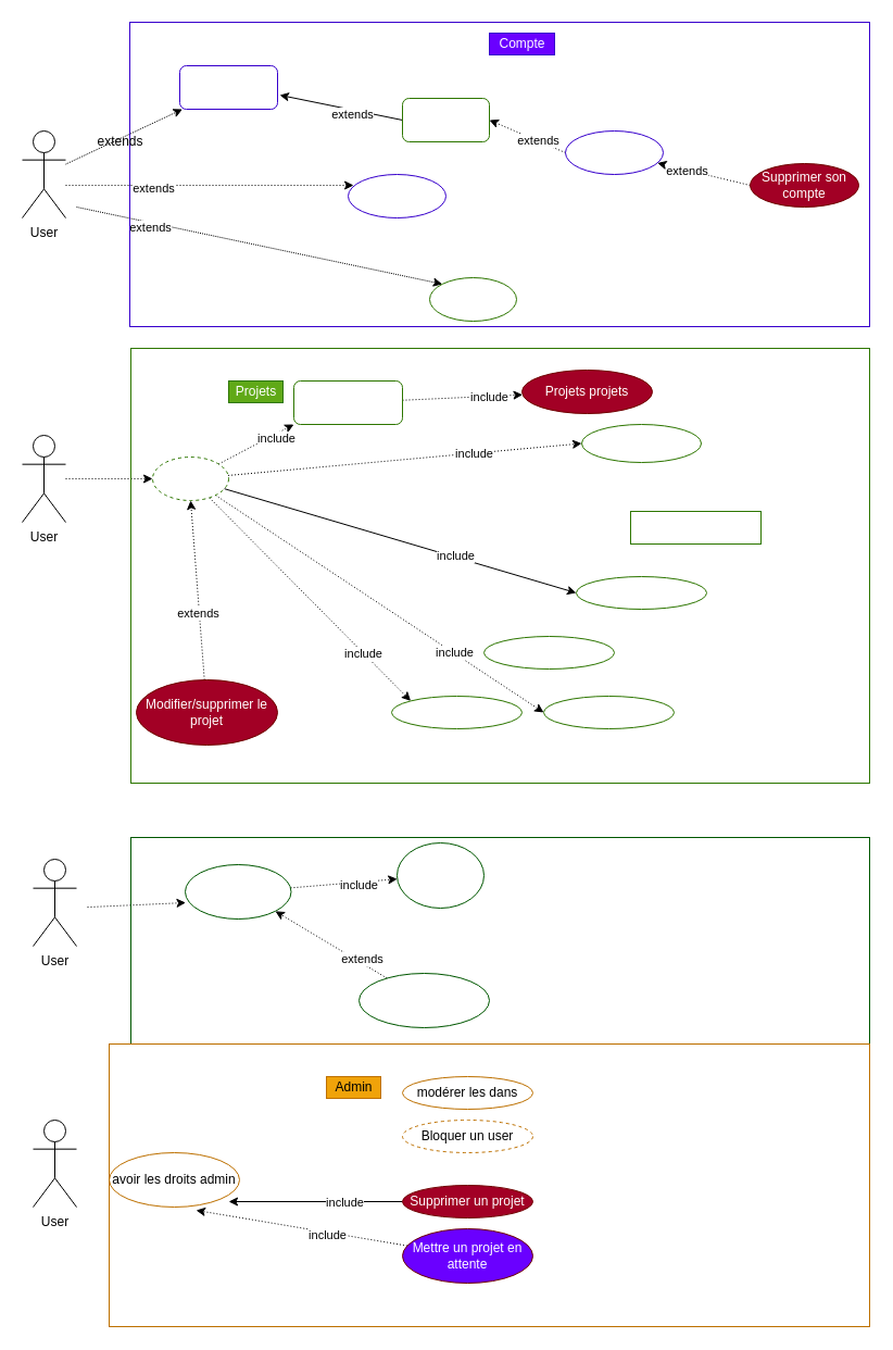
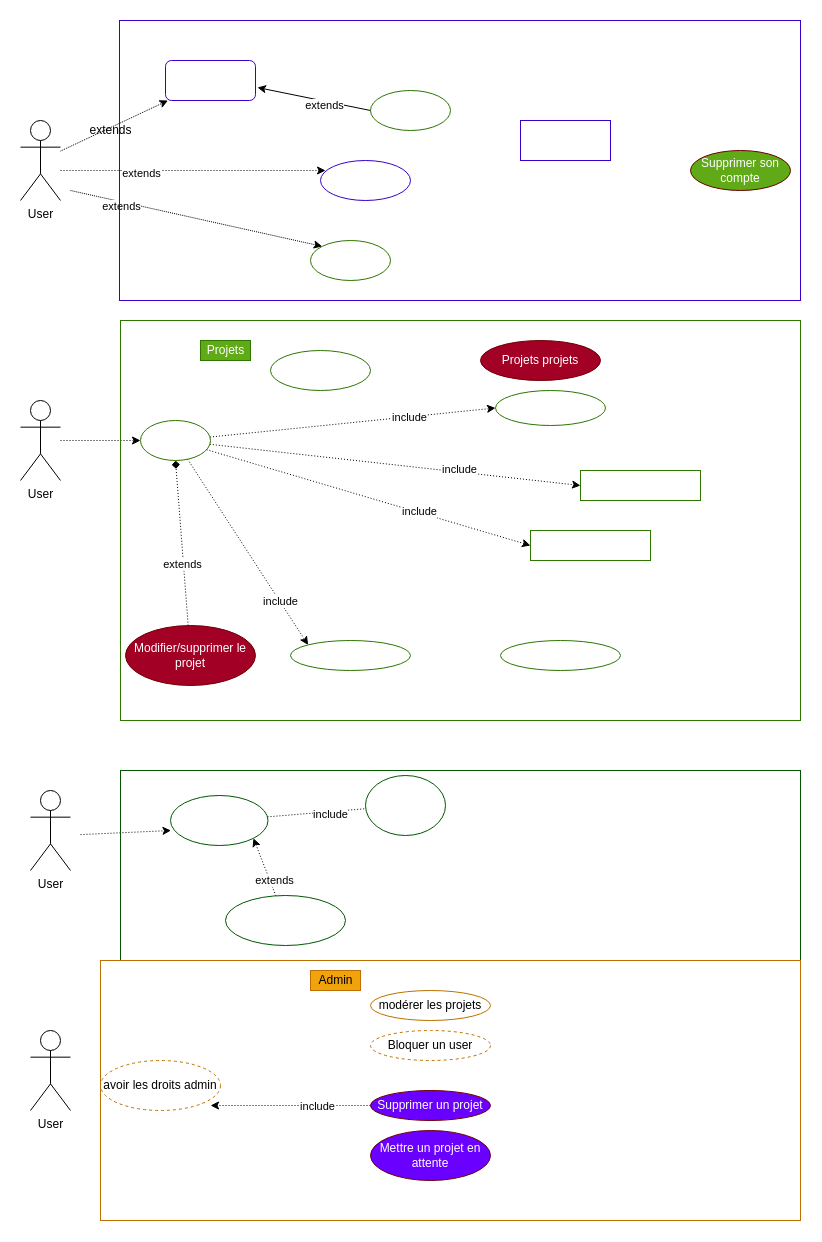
  <mxCell id="0" />
  <mxCell id="1" parent="0" />
  <mxCell id="2" style="edgeStyle=none;html=1;dashed=1;dashPattern=1 1;" edge="1" parent="1" source="7" target="9"><mxGeometry relative="1" as="geometry" /></mxCell>
  <mxCell id="3" style="edgeStyle=none;html=1;entryX=0;entryY=0;entryDx=0;entryDy=0;dashed=1;dashPattern=1 1;" edge="1" parent="1" target="31"><mxGeometry relative="1" as="geometry"><mxPoint x="70" y="190" as="sourcePoint" /></mxGeometry></mxCell>
  <mxCell id="4" value="extends" style="edgeLabel;html=1;align=center;verticalAlign=middle;resizable=0;points=[];" vertex="1" connectable="0" parent="3"><mxGeometry x="-0.596" y="-3" relative="1" as="geometry"><mxPoint y="1" as="offset" /></mxGeometry></mxCell>
  <mxCell id="5" style="edgeStyle=none;html=1;entryX=0.056;entryY=0.25;entryDx=0;entryDy=0;entryPerimeter=0;dashed=1;dashPattern=1 2;" edge="1" parent="1" target="10"><mxGeometry relative="1" as="geometry"><mxPoint x="60" y="170" as="sourcePoint" /></mxGeometry></mxCell>
  <mxCell id="6" value="extends" style="edgeLabel;html=1;align=center;verticalAlign=middle;resizable=0;points=[];" vertex="1" connectable="0" parent="5"><mxGeometry x="-0.4" y="-2" relative="1" as="geometry"><mxPoint as="offset" /></mxGeometry></mxCell>
  <mxCell id="7" value="User&lt;br&gt;" style="shape=umlActor;verticalLabelPosition=bottom;verticalAlign=top;html=1;outlineConnect=0;" vertex="1" parent="1"><mxGeometry x="20" y="120" width="40" height="80" as="geometry" /></mxCell>
  <mxCell id="8" value="" style="rounded=0;whiteSpace=wrap;html=1;fillColor=none;fontColor=#ffffff;strokeColor=#3700CC;gradientColor=none;" vertex="1" parent="1"><mxGeometry x="119" y="20" width="681" height="280" as="geometry" /></mxCell>
  <mxCell id="9" value="Se connecter" style="whiteSpace=wrap;html=1;fillColor=none;fontColor=#ffffff;strokeColor=#3700CC;rounded=1;" vertex="1" parent="1"><mxGeometry x="165" y="60" width="90" height="40" as="geometry" /></mxCell>
  <mxCell id="10" value="Être un compte" style="ellipse;whiteSpace=wrap;html=1;fillColor=none;fontColor=#ffffff;strokeColor=#3700CC;" vertex="1" parent="1"><mxGeometry x="320" y="160" width="90" height="40" as="geometry" /></mxCell>
- <mxCell id="11" style="edgeStyle=none;html=1;entryX=0;entryY=1;entryDx=0;entryDy=0;dashed=1;dashPattern=1 2;" edge="1" parent="1" source="23" target="40"><mxGeometry relative="1" as="geometry" /></mxCell>
- <mxCell id="12" value="include" style="edgeLabel;html=1;align=center;verticalAlign=middle;resizable=0;points=[];" vertex="1" connectable="0" parent="11"><mxGeometry x="0.491" y="-4" relative="1" as="geometry"><mxPoint as="offset" /></mxGeometry></mxCell>
  <mxCell id="13" style="edgeStyle=none;html=1;entryX=0;entryY=0.5;entryDx=0;entryDy=0;dashed=1;dashPattern=1 2;" edge="1" parent="1" source="23" target="41"><mxGeometry relative="1" as="geometry" /></mxCell>
  <mxCell id="14" value="include" style="edgeLabel;html=1;align=center;verticalAlign=middle;resizable=0;points=[];" vertex="1" connectable="0" parent="13"><mxGeometry x="0.392" relative="1" as="geometry"><mxPoint as="offset" /></mxGeometry></mxCell>
- <mxCell id="17" style="edgeStyle=none;html=1;entryX=0;entryY=0.5;entryDx=0;entryDy=0;dashed=0;dashPattern=1 2;" edge="1" parent="1" source="23" target="43"><mxGeometry relative="1" as="geometry" /></mxCell>
+ <mxCell id="15" style="edgeStyle=none;html=1;entryX=0;entryY=0.5;entryDx=0;entryDy=0;dashed=1;dashPattern=1 2;" edge="1" parent="1" source="23" target="42"><mxGeometry relative="1" as="geometry" /></mxCell>
+ <mxCell id="16" value="include" style="edgeLabel;html=1;align=center;verticalAlign=middle;resizable=0;points=[];" vertex="1" connectable="0" parent="15"><mxGeometry x="0.347" y="3" relative="1" as="geometry"><mxPoint x="-1" as="offset" /></mxGeometry></mxCell>
+ <mxCell id="17" style="edgeStyle=none;html=1;entryX=0;entryY=0.5;entryDx=0;entryDy=0;dashed=1;dashPattern=1 2;" edge="1" parent="1" source="23" target="43"><mxGeometry relative="1" as="geometry" /></mxCell>
  <mxCell id="18" value="include" style="edgeLabel;html=1;align=center;verticalAlign=middle;resizable=0;points=[];" vertex="1" connectable="0" parent="17"><mxGeometry x="0.306" y="1" relative="1" as="geometry"><mxPoint as="offset" /></mxGeometry></mxCell>
- <mxCell id="19" style="edgeStyle=none;html=1;entryX=0;entryY=0.5;entryDx=0;entryDy=0;dashed=1;dashPattern=1 2;" edge="1" parent="1" source="23" target="45"><mxGeometry relative="1" as="geometry" /></mxCell>
- <mxCell id="20" value="include" style="edgeLabel;html=1;align=center;verticalAlign=middle;resizable=0;points=[];" vertex="1" connectable="0" parent="19"><mxGeometry x="0.446" relative="1" as="geometry"><mxPoint x="1" as="offset" /></mxGeometry></mxCell>
  <mxCell id="21" style="edgeStyle=none;html=1;entryX=0;entryY=0;entryDx=0;entryDy=0;dashed=1;dashPattern=1 2;" edge="1" parent="1" source="23" target="61"><mxGeometry relative="1" as="geometry" /></mxCell>
  <mxCell id="22" value="include" style="edgeLabel;html=1;align=center;verticalAlign=middle;resizable=0;points=[];" vertex="1" connectable="0" parent="21"><mxGeometry x="0.53" relative="1" as="geometry"><mxPoint as="offset" /></mxGeometry></mxCell>
- <mxCell id="23" value="Créer un projet" style="ellipse;whiteSpace=wrap;html=1;fillColor=none;fontColor=#ffffff;strokeColor=#2D7600;dashed=1;" vertex="1" parent="1"><mxGeometry x="140" y="420" width="70" height="40" as="geometry" /></mxCell>
- <mxCell id="24" style="edgeStyle=none;html=1;exitX=0;exitY=0.5;exitDx=0;exitDy=0;entryX=1;entryY=0.5;entryDx=0;entryDy=0;dashed=1;dashPattern=1 2;" edge="1" parent="1" source="26" target="34"><mxGeometry relative="1" as="geometry" /></mxCell>
- <mxCell id="25" value="extends" style="edgeLabel;html=1;align=center;verticalAlign=middle;resizable=0;points=[];" vertex="1" connectable="0" parent="24"><mxGeometry x="-0.272" y="-1" relative="1" as="geometry"><mxPoint as="offset" /></mxGeometry></mxCell>
- <mxCell id="26" value="Modifier son compte" style="ellipse;whiteSpace=wrap;html=1;fillColor=none;fontColor=#ffffff;strokeColor=#3700CC;" vertex="1" parent="1"><mxGeometry x="520" y="120" width="90" height="40" as="geometry" /></mxCell>
- <mxCell id="27" style="edgeStyle=none;html=1;exitX=0;exitY=0.5;exitDx=0;exitDy=0;dashed=1;dashPattern=1 2;" edge="1" parent="1" source="29" target="26"><mxGeometry relative="1" as="geometry" /></mxCell>
- <mxCell id="28" value="extends" style="edgeLabel;html=1;align=center;verticalAlign=middle;resizable=0;points=[];" vertex="1" connectable="0" parent="27"><mxGeometry x="0.376" y="1" relative="1" as="geometry"><mxPoint as="offset" /></mxGeometry></mxCell>
- <mxCell id="29" value="Supprimer son compte" style="ellipse;whiteSpace=wrap;html=1;fillColor=#a20025;fontColor=#ffffff;strokeColor=#6F0000;" vertex="1" parent="1"><mxGeometry x="690" y="150" width="100" height="40" as="geometry" /></mxCell>
- <mxCell id="30" value="Compte" style="text;html=1;resizable=0;autosize=1;align=center;verticalAlign=middle;points=[];fillColor=#6a00ff;strokeColor=#3700CC;rounded=0;fontColor=#ffffff;" vertex="1" parent="1"><mxGeometry x="450" y="30" width="60" height="20" as="geometry" /></mxCell>
- <mxCell id="31" value="Voir projets existants" style="ellipse;whiteSpace=wrap;html=1;fillColor=none;fontColor=#ffffff;strokeColor=#2D7600;" vertex="1" parent="1"><mxGeometry x="395" y="255" width="80" height="40" as="geometry" /></mxCell>
+ <mxCell id="23" value="Créer un projet" style="ellipse;whiteSpace=wrap;html=1;fillColor=none;fontColor=#ffffff;strokeColor=#2D7600;" vertex="1" parent="1"><mxGeometry x="140" y="420" width="70" height="40" as="geometry" /></mxCell>
+ <mxCell id="26" value="Modifier son compte" style="whiteSpace=wrap;html=1;fillColor=none;fontColor=#ffffff;strokeColor=#3700CC;rounded=0;" vertex="1" parent="1"><mxGeometry x="520" y="120" width="90" height="40" as="geometry" /></mxCell>
+ <mxCell id="29" value="Supprimer son compte" style="ellipse;whiteSpace=wrap;html=1;fillColor=#60a917;fontColor=#ffffff;strokeColor=#6F0000;" vertex="1" parent="1"><mxGeometry x="690" y="150" width="100" height="40" as="geometry" /></mxCell>
+ <mxCell id="31" value="Voir projets existants" style="ellipse;whiteSpace=wrap;html=1;fillColor=none;fontColor=#ffffff;strokeColor=#2D7600;" vertex="1" parent="1"><mxGeometry x="310" y="240" width="80" height="40" as="geometry" /></mxCell>
  <mxCell id="32" style="edgeStyle=none;html=1;exitX=0;exitY=0.5;exitDx=0;exitDy=0;dashed=0;dashPattern=1 2;entryX=1.022;entryY=0.675;entryDx=0;entryDy=0;entryPerimeter=0;" edge="1" parent="1" source="34" target="9"><mxGeometry relative="1" as="geometry" /></mxCell>
  <mxCell id="33" value="extends" style="edgeLabel;html=1;align=center;verticalAlign=middle;resizable=0;points=[];" vertex="1" connectable="0" parent="32"><mxGeometry x="-0.184" y="4" relative="1" as="geometry"><mxPoint as="offset" /></mxGeometry></mxCell>
- <mxCell id="34" value="Voir ses projets" style="whiteSpace=wrap;html=1;fillColor=none;fontColor=#ffffff;strokeColor=#2D7600;rounded=1;" vertex="1" parent="1"><mxGeometry x="370" y="90" width="80" height="40" as="geometry" /></mxCell>
+ <mxCell id="34" value="Voir ses projets" style="ellipse;whiteSpace=wrap;html=1;fillColor=none;fontColor=#ffffff;strokeColor=#2D7600;" vertex="1" parent="1"><mxGeometry x="370" y="90" width="80" height="40" as="geometry" /></mxCell>
  <mxCell id="35" value="extends" style="text;html=1;align=center;verticalAlign=middle;resizable=0;points=[];autosize=1;strokeColor=none;fillColor=none;" vertex="1" parent="1"><mxGeometry x="80" y="120" width="60" height="20" as="geometry" /></mxCell>
  <mxCell id="36" style="edgeStyle=none;html=1;dashed=1;dashPattern=1 2;entryX=0;entryY=0.5;entryDx=0;entryDy=0;" edge="1" parent="1" source="37" target="23"><mxGeometry relative="1" as="geometry"><mxPoint x="120" y="455" as="targetPoint" /></mxGeometry></mxCell>
  <mxCell id="37" value="User&lt;br&gt;" style="shape=umlActor;verticalLabelPosition=bottom;verticalAlign=top;html=1;outlineConnect=0;" vertex="1" parent="1"><mxGeometry x="20" y="400" width="40" height="80" as="geometry" /></mxCell>
- <mxCell id="38" style="edgeStyle=none;html=1;dashed=1;dashPattern=1 2;" edge="1" parent="1" source="40" target="55"><mxGeometry relative="1" as="geometry" /></mxCell>
- <mxCell id="39" value="include" style="edgeLabel;html=1;align=center;verticalAlign=middle;resizable=0;points=[];" vertex="1" connectable="0" parent="38"><mxGeometry x="0.449" relative="1" as="geometry"><mxPoint as="offset" /></mxGeometry></mxCell>
- <mxCell id="40" value="Être connecté" style="whiteSpace=wrap;html=1;fillColor=none;fontColor=#ffffff;strokeColor=#2D7600;rounded=1;" vertex="1" parent="1"><mxGeometry x="270" y="350" width="100" height="40" as="geometry" /></mxCell>
- <mxCell id="41" value="Définir date de fin&amp;nbsp;" style="ellipse;whiteSpace=wrap;html=1;fillColor=none;fontColor=#ffffff;strokeColor=#2D7600;" vertex="1" parent="1"><mxGeometry x="535" y="390" width="110" height="35" as="geometry" /></mxCell>
+ <mxCell id="40" value="Être connecté" style="ellipse;whiteSpace=wrap;html=1;fillColor=none;fontColor=#ffffff;strokeColor=#2D7600;" vertex="1" parent="1"><mxGeometry x="270" y="350" width="100" height="40" as="geometry" /></mxCell>
+ <mxCell id="41" value="Définir date de fin&amp;nbsp;" style="ellipse;whiteSpace=wrap;html=1;fillColor=none;fontColor=#ffffff;strokeColor=#2D7600;" vertex="1" parent="1"><mxGeometry x="495" y="390" width="110" height="35" as="geometry" /></mxCell>
  <mxCell id="42" value="Montant minimum" style="whiteSpace=wrap;html=1;fillColor=none;fontColor=#ffffff;strokeColor=#2D7600;rounded=0;" vertex="1" parent="1"><mxGeometry x="580" y="470" width="120" height="30" as="geometry" /></mxCell>
- <mxCell id="43" value="Description" style="ellipse;whiteSpace=wrap;html=1;fillColor=none;fontColor=#ffffff;strokeColor=#2D7600;" vertex="1" parent="1"><mxGeometry x="530" y="530" width="120" height="30" as="geometry" /></mxCell>
- <mxCell id="44" value="Photos" style="ellipse;whiteSpace=wrap;html=1;fillColor=none;fontColor=#ffffff;strokeColor=#2D7600;" vertex="1" parent="1"><mxGeometry x="445" y="585" width="120" height="30" as="geometry" /></mxCell>
+ <mxCell id="43" value="Description" style="whiteSpace=wrap;html=1;fillColor=none;fontColor=#ffffff;strokeColor=#2D7600;rounded=0;" vertex="1" parent="1"><mxGeometry x="530" y="530" width="120" height="30" as="geometry" /></mxCell>
  <mxCell id="45" value="Contreparties" style="ellipse;whiteSpace=wrap;html=1;fillColor=none;fontColor=#ffffff;strokeColor=#2D7600;" vertex="1" parent="1"><mxGeometry x="500" y="640" width="120" height="30" as="geometry" /></mxCell>
- <mxCell id="46" style="edgeStyle=none;html=1;dashed=1;dashPattern=1 2;entryX=0.5;entryY=1;entryDx=0;entryDy=0;" edge="1" parent="1" source="48" target="23"><mxGeometry relative="1" as="geometry"><mxPoint x="180" y="470" as="targetPoint" /></mxGeometry></mxCell>
+ <mxCell id="46" style="edgeStyle=none;html=1;dashed=1;dashPattern=1 2;entryX=0.5;entryY=1;entryDx=0;entryDy=0;endArrow=diamond;" edge="1" parent="1" source="48" target="23"><mxGeometry relative="1" as="geometry"><mxPoint x="180" y="470" as="targetPoint" /></mxGeometry></mxCell>
  <mxCell id="47" value="extends" style="edgeLabel;html=1;align=center;verticalAlign=middle;resizable=0;points=[];" vertex="1" connectable="0" parent="46"><mxGeometry x="-0.255" y="1" relative="1" as="geometry"><mxPoint as="offset" /></mxGeometry></mxCell>
  <mxCell id="48" value="Modifier/supprimer le projet" style="ellipse;whiteSpace=wrap;html=1;fillColor=#a20025;fontColor=#ffffff;strokeColor=#6F0000;" vertex="1" parent="1"><mxGeometry x="125" y="625" width="130" height="60" as="geometry" /></mxCell>
- <mxCell id="49" value="Projets" style="text;html=1;resizable=0;autosize=1;align=center;verticalAlign=middle;points=[];fillColor=#60a917;strokeColor=#2D7600;rounded=0;fontColor=#ffffff;" vertex="1" parent="1"><mxGeometry x="210" y="350" width="50" height="20" as="geometry" /></mxCell>
+ <mxCell id="49" value="Projets" style="text;html=1;resizable=0;autosize=1;align=center;verticalAlign=middle;points=[];fillColor=#60a917;strokeColor=#2D7600;rounded=0;fontColor=#ffffff;" vertex="1" parent="1"><mxGeometry x="200" y="340" width="50" height="20" as="geometry" /></mxCell>
  <mxCell id="50" style="edgeStyle=none;html=1;entryX=0.005;entryY=0.7;entryDx=0;entryDy=0;entryPerimeter=0;dashed=1;dashPattern=1 2;" edge="1" parent="1" target="54"><mxGeometry relative="1" as="geometry"><mxPoint x="80" y="834.095" as="sourcePoint" /></mxGeometry></mxCell>
  <mxCell id="51" value="User&lt;br&gt;" style="shape=umlActor;verticalLabelPosition=bottom;verticalAlign=top;html=1;outlineConnect=0;" vertex="1" parent="1"><mxGeometry x="30" y="790" width="40" height="80" as="geometry" /></mxCell>
- <mxCell id="52" style="edgeStyle=none;html=1;dashed=1;dashPattern=1 2;" edge="1" parent="1" source="54" target="57"><mxGeometry relative="1" as="geometry" /></mxCell>
+ <mxCell id="52" style="edgeStyle=none;html=1;dashed=1;dashPattern=1 2;endArrow=none;" edge="1" parent="1" source="54" target="57"><mxGeometry relative="1" as="geometry" /></mxCell>
  <mxCell id="53" value="include" style="edgeLabel;html=1;align=center;verticalAlign=middle;resizable=0;points=[];" vertex="1" connectable="0" parent="52"><mxGeometry x="0.286" y="-2" relative="1" as="geometry"><mxPoint as="offset" /></mxGeometry></mxCell>
  <mxCell id="54" value="Investir dans un admin" style="ellipse;whiteSpace=wrap;html=1;fillColor=none;fontColor=#ffffff;strokeColor=#005700;" vertex="1" parent="1"><mxGeometry x="170" y="795" width="97.5" height="50" as="geometry" /></mxCell>
  <mxCell id="55" value="Projets projets" style="ellipse;whiteSpace=wrap;html=1;fillColor=#a20025;fontColor=#ffffff;strokeColor=#6F0000;" vertex="1" parent="1"><mxGeometry x="480" y="340" width="120" height="40" as="geometry" /></mxCell>
  <mxCell id="56" value="" style="rounded=0;whiteSpace=wrap;html=1;fillColor=none;fontColor=#ffffff;strokeColor=#2D7600;" vertex="1" parent="1"><mxGeometry x="120" y="320" width="680" height="400" as="geometry" /></mxCell>
  <mxCell id="57" value="Recevoir contrepartie" style="ellipse;whiteSpace=wrap;html=1;fillColor=none;fontColor=#ffffff;strokeColor=#005700;" vertex="1" parent="1"><mxGeometry x="365" y="775" width="80" height="60" as="geometry" /></mxCell>
  <mxCell id="58" style="edgeStyle=none;html=1;entryX=1;entryY=1;entryDx=0;entryDy=0;dashed=1;dashPattern=1 2;" edge="1" parent="1" source="60" target="54"><mxGeometry relative="1" as="geometry" /></mxCell>
  <mxCell id="59" value="extends" style="edgeLabel;html=1;align=center;verticalAlign=middle;resizable=0;points=[];" vertex="1" connectable="0" parent="58"><mxGeometry x="-0.516" y="-4" relative="1" as="geometry"><mxPoint as="offset" /></mxGeometry></mxCell>
- <mxCell id="60" value="Voir les projets où investissement" style="ellipse;whiteSpace=wrap;html=1;fillColor=none;fontColor=#ffffff;strokeColor=#005700;" vertex="1" parent="1"><mxGeometry x="330" y="895" width="120" height="50" as="geometry" /></mxCell>
- <mxCell id="61" value="définir contreparties" style="ellipse;whiteSpace=wrap;html=1;fillColor=none;fontColor=#ffffff;strokeColor=#2D7600;" vertex="1" parent="1"><mxGeometry x="360" y="640" width="120" height="30" as="geometry" /></mxCell>
+ <mxCell id="60" value="Voir les projets où investissement" style="ellipse;whiteSpace=wrap;html=1;fillColor=none;fontColor=#ffffff;strokeColor=#005700;" vertex="1" parent="1"><mxGeometry x="225" y="895" width="120" height="50" as="geometry" /></mxCell>
+ <mxCell id="61" value="définir contreparties" style="ellipse;whiteSpace=wrap;html=1;fillColor=none;fontColor=#ffffff;strokeColor=#2D7600;" vertex="1" parent="1"><mxGeometry x="290" y="640" width="120" height="30" as="geometry" /></mxCell>
  <mxCell id="62" value="" style="rounded=0;whiteSpace=wrap;html=1;fillColor=none;fontColor=#ffffff;strokeColor=#005700;" vertex="1" parent="1"><mxGeometry x="120" y="770" width="680" height="190" as="geometry" /></mxCell>
  <mxCell id="63" value="User&lt;br&gt;" style="shape=umlActor;verticalLabelPosition=bottom;verticalAlign=top;html=1;outlineConnect=0;" vertex="1" parent="1"><mxGeometry x="30" y="1030" width="40" height="80" as="geometry" /></mxCell>
- <mxCell id="64" value="modérer les dans" style="ellipse;whiteSpace=wrap;html=1;fillColor=none;fontColor=#000000;strokeColor=#BD7000;" vertex="1" parent="1"><mxGeometry x="370" y="990" width="120" height="30" as="geometry" /></mxCell>
- <mxCell id="65" value="avoir les droits admin" style="ellipse;whiteSpace=wrap;html=1;fillColor=none;fontColor=#000000;strokeColor=#BD7000;" vertex="1" parent="1"><mxGeometry x="100" y="1060" width="120" height="50" as="geometry" /></mxCell>
+ <mxCell id="64" value="modérer les projets" style="ellipse;whiteSpace=wrap;html=1;fillColor=none;fontColor=#000000;strokeColor=#BD7000;" vertex="1" parent="1"><mxGeometry x="370" y="990" width="120" height="30" as="geometry" /></mxCell>
+ <mxCell id="65" value="avoir les droits admin" style="ellipse;whiteSpace=wrap;html=1;fillColor=none;fontColor=#000000;strokeColor=#BD7000;dashed=1;" vertex="1" parent="1"><mxGeometry x="100" y="1060" width="120" height="50" as="geometry" /></mxCell>
  <mxCell id="66" value="Bloquer un user" style="ellipse;whiteSpace=wrap;html=1;fillColor=none;fontColor=#000000;strokeColor=#BD7000;dashed=1;" vertex="1" parent="1"><mxGeometry x="370" y="1030" width="120" height="30" as="geometry" /></mxCell>
- <mxCell id="67" style="edgeStyle=none;html=1;entryX=0.917;entryY=0.9;entryDx=0;entryDy=0;entryPerimeter=0;dashed=0;dashPattern=1 2;" edge="1" parent="1" source="69" target="65"><mxGeometry relative="1" as="geometry" /></mxCell>
+ <mxCell id="67" style="edgeStyle=none;html=1;entryX=0.917;entryY=0.9;entryDx=0;entryDy=0;entryPerimeter=0;dashed=1;dashPattern=1 2;" edge="1" parent="1" source="69" target="65"><mxGeometry relative="1" as="geometry" /></mxCell>
  <mxCell id="68" value="include" style="edgeLabel;html=1;align=center;verticalAlign=middle;resizable=0;points=[];" vertex="1" connectable="0" parent="67"><mxGeometry x="-0.325" relative="1" as="geometry"><mxPoint as="offset" /></mxGeometry></mxCell>
- <mxCell id="69" value="Supprimer un projet" style="ellipse;whiteSpace=wrap;html=1;fillColor=#a20025;fontColor=#ffffff;strokeColor=#6F0000;" vertex="1" parent="1"><mxGeometry x="370" y="1090" width="120" height="30" as="geometry" /></mxCell>
- <mxCell id="70" style="edgeStyle=none;html=1;entryX=0.667;entryY=1.06;entryDx=0;entryDy=0;entryPerimeter=0;dashed=1;dashPattern=1 2;" edge="1" parent="1" source="72" target="65"><mxGeometry relative="1" as="geometry" /></mxCell>
- <mxCell id="71" value="include" style="edgeLabel;html=1;align=center;verticalAlign=middle;resizable=0;points=[];" vertex="1" connectable="0" parent="70"><mxGeometry x="-0.238" y="2" relative="1" as="geometry"><mxPoint as="offset" /></mxGeometry></mxCell>
+ <mxCell id="69" value="Supprimer un projet" style="ellipse;whiteSpace=wrap;html=1;fillColor=#6a00ff;fontColor=#ffffff;strokeColor=#6F0000;" vertex="1" parent="1"><mxGeometry x="370" y="1090" width="120" height="30" as="geometry" /></mxCell>
  <mxCell id="72" value="Mettre un projet en attente" style="ellipse;whiteSpace=wrap;html=1;fillColor=#6a00ff;fontColor=#ffffff;strokeColor=#6F0000;" vertex="1" parent="1"><mxGeometry x="370" y="1130" width="120" height="50" as="geometry" /></mxCell>
  <mxCell id="73" value="" style="rounded=0;whiteSpace=wrap;html=1;fillColor=none;fontColor=#000000;strokeColor=#BD7000;" vertex="1" parent="1"><mxGeometry x="100" y="960" width="700" height="260" as="geometry" /></mxCell>
- <mxCell id="74" value="Admin" style="text;html=1;resizable=0;autosize=1;align=center;verticalAlign=middle;points=[];fillColor=#f0a30a;strokeColor=#BD7000;rounded=0;fontColor=#000000;" vertex="1" parent="1"><mxGeometry x="300" y="990" width="50" height="20" as="geometry" /></mxCell>
+ <mxCell id="74" value="Admin" style="text;html=1;resizable=0;autosize=1;align=center;verticalAlign=middle;points=[];fillColor=#f0a30a;strokeColor=#BD7000;rounded=0;fontColor=#000000;" vertex="1" parent="1"><mxGeometry x="310" y="970" width="50" height="20" as="geometry" /></mxCell>
